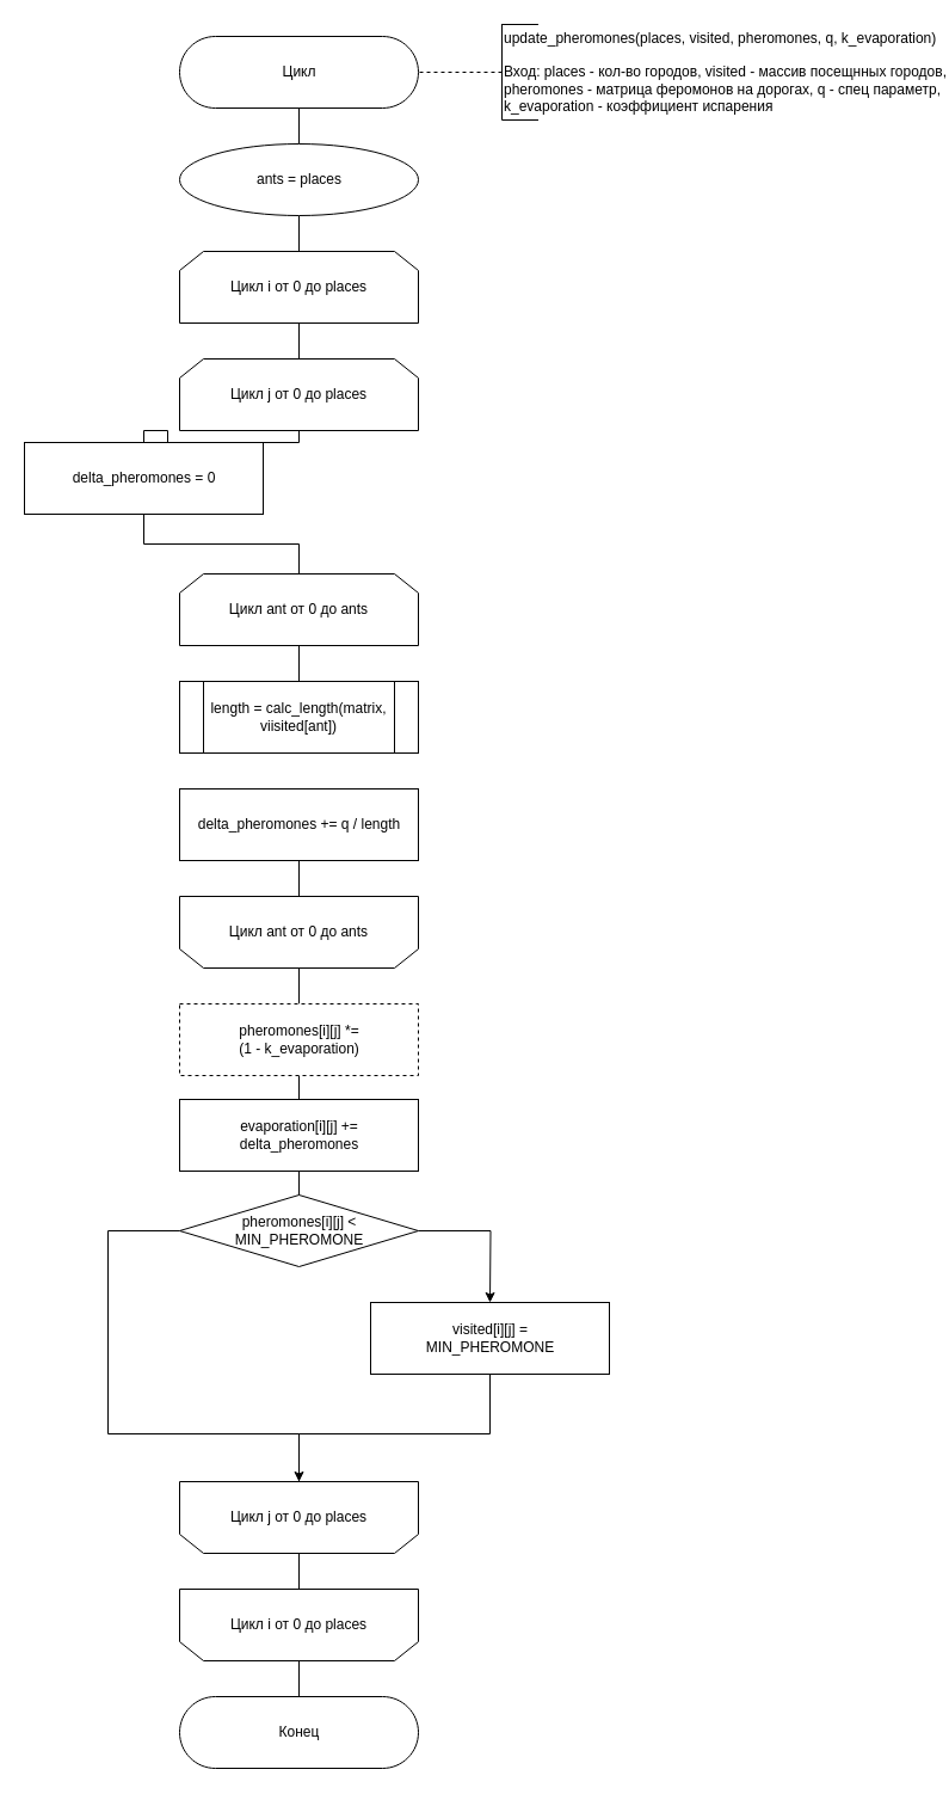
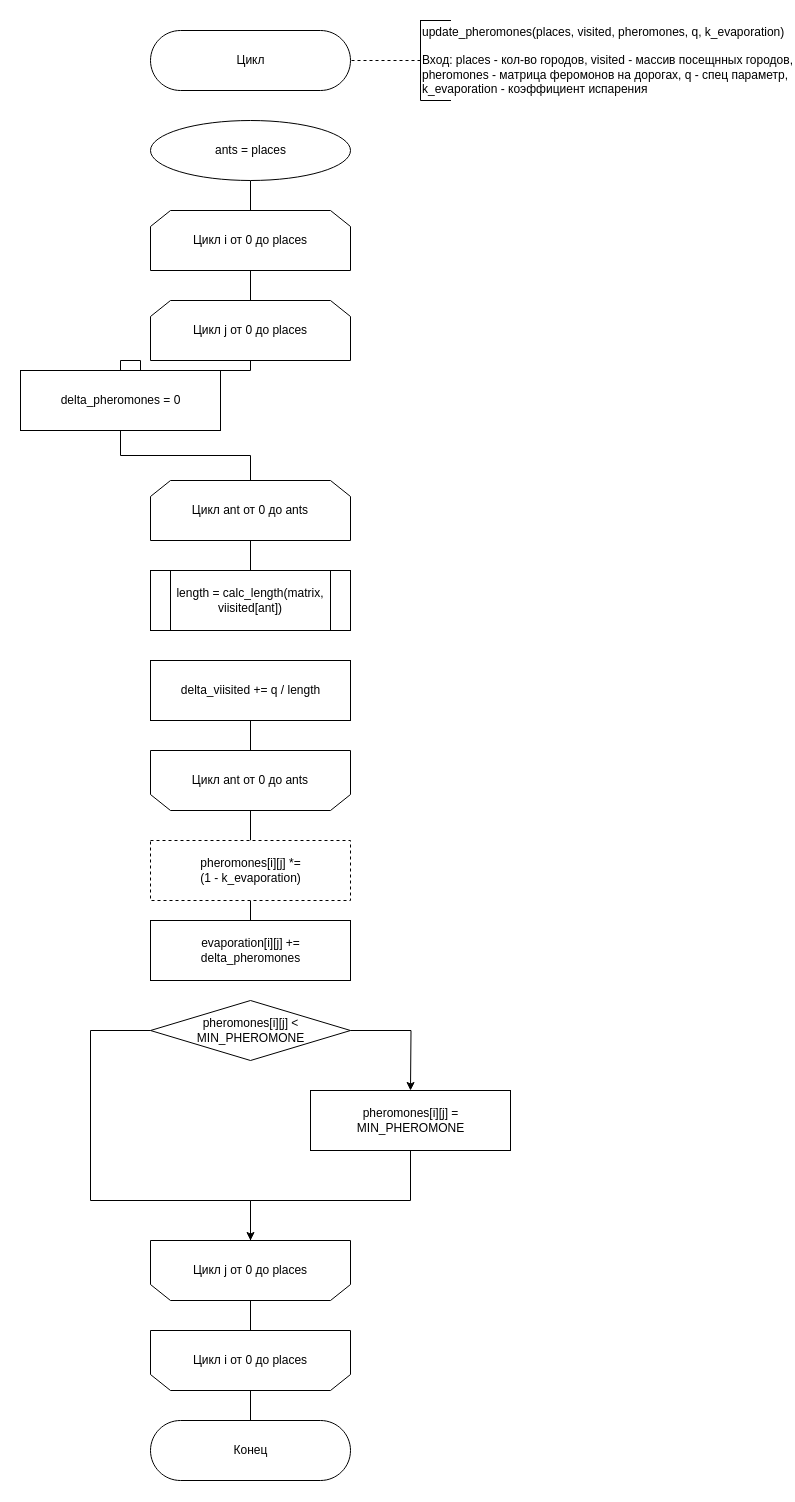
  <mxCell id="0" />
  <mxCell id="1" parent="0" />
- <mxCell id="2" style="edgeStyle=none;html=1;exitX=0.5;exitY=0.5;exitDx=0;exitDy=30;exitPerimeter=0;entryX=0.5;entryY=0;entryDx=0;entryDy=0;endArrow=none;endFill=0;" parent="1" source="3" target="7" edge="1"><mxGeometry relative="1" as="geometry" /></mxCell>
  <mxCell id="3" value="Цикл" style="html=1;dashed=0;whitespace=wrap;shape=mxgraph.dfd.start" parent="1" vertex="1"><mxGeometry x="150" y="30" width="200" height="60" as="geometry" /></mxCell>
  <mxCell id="4" value="" style="edgeStyle=orthogonalEdgeStyle;rounded=0;orthogonalLoop=1;jettySize=auto;html=1;endArrow=none;endFill=0;dashed=1;" parent="1" source="5" target="3" edge="1"><mxGeometry relative="1" as="geometry" /></mxCell>
  <mxCell id="5" value="update_pheromones(places, visited, pheromones, q, k_evaporation)&lt;br&gt;&lt;br&gt;Вход: places - кол-во городов, visited - массив посещнных городов,&lt;br&gt;pheromones - матрица феромонов на дорогах, q - спец параметр,&lt;br&gt;k_evaporation - коэффициент испарения" style="html=1;dashed=0;whitespace=wrap;shape=partialRectangle;right=0;align=left;" parent="1" vertex="1"><mxGeometry x="420" y="20" width="30" height="80" as="geometry" /></mxCell>
  <mxCell id="6" style="edgeStyle=none;html=1;exitX=0.5;exitY=1;exitDx=0;exitDy=0;entryX=0.5;entryY=0;entryDx=0;entryDy=0;endArrow=none;endFill=0;" parent="1" source="7" target="9" edge="1"><mxGeometry relative="1" as="geometry" /></mxCell>
  <mxCell id="7" value="ants = places" style="ellipse;html=1;dashed=0;whitespace=wrap;" parent="1" vertex="1"><mxGeometry x="150" y="120" width="200" height="60" as="geometry" /></mxCell>
  <mxCell id="8" style="edgeStyle=orthogonalEdgeStyle;html=1;exitX=0.5;exitY=1;exitDx=0;exitDy=0;entryX=0.5;entryY=0;entryDx=0;entryDy=0;rounded=0;endArrow=none;endFill=0;" parent="1" source="9" target="22" edge="1"><mxGeometry relative="1" as="geometry" /></mxCell>
  <mxCell id="9" value="Цикл i от 0 до places" style="shape=loopLimit;whiteSpace=wrap;html=1;direction=east" parent="1" vertex="1"><mxGeometry x="150" y="210" width="200" height="60" as="geometry" /></mxCell>
  <mxCell id="10" style="edgeStyle=orthogonalEdgeStyle;rounded=0;orthogonalLoop=1;jettySize=auto;html=1;exitX=1;exitY=0.5;exitDx=0;exitDy=0;endArrow=classic;endFill=1;" parent="1" source="12" edge="1"><mxGeometry relative="1" as="geometry"><mxPoint x="410" y="1090" as="targetPoint" /></mxGeometry></mxCell>
  <mxCell id="11" value="" style="edgeStyle=orthogonalEdgeStyle;rounded=0;html=1;endArrow=none;endFill=0;" parent="1" source="34" target="32" edge="1"><mxGeometry relative="1" as="geometry" /></mxCell>
  <mxCell id="12" value="pheromones[i][j] &amp;lt;&lt;br&gt;MIN_PHEROMONE" style="shape=rhombus;html=1;dashed=0;whitespace=wrap;perimeter=rhombusPerimeter;" parent="1" vertex="1"><mxGeometry x="150" y="1000" width="200" height="60" as="geometry" /></mxCell>
- <mxCell id="13" value="visited[i][j] =&lt;br&gt;MIN_PHEROMONE" style="html=1;dashed=0;whitespace=wrap;" parent="1" vertex="1"><mxGeometry x="310" y="1090" width="200" height="60" as="geometry" /></mxCell>
+ <mxCell id="13" value="pheromones[i][j] =&lt;br&gt;MIN_PHEROMONE" style="html=1;dashed=0;whitespace=wrap;" parent="1" vertex="1"><mxGeometry x="310" y="1090" width="200" height="60" as="geometry" /></mxCell>
  <mxCell id="14" style="edgeStyle=orthogonalEdgeStyle;rounded=0;html=1;exitX=0.5;exitY=1;exitDx=0;exitDy=0;entryX=0.5;entryY=1;entryDx=0;entryDy=0;endArrow=classic;endFill=1;" parent="1" source="13" target="17" edge="1"><mxGeometry relative="1" as="geometry"><Array as="points"><mxPoint x="410" y="1200" /><mxPoint x="250" y="1200" /></Array><mxPoint x="410" y="1240" as="sourcePoint" /></mxGeometry></mxCell>
  <mxCell id="15" style="edgeStyle=orthogonalEdgeStyle;rounded=0;html=1;exitX=0;exitY=0.5;exitDx=0;exitDy=0;endArrow=none;endFill=0;" parent="1" source="12" edge="1"><mxGeometry relative="1" as="geometry"><mxPoint x="250" y="1270" as="targetPoint" /><Array as="points"><mxPoint x="90" y="1030" /><mxPoint x="90" y="1200" /><mxPoint x="250" y="1200" /></Array><mxPoint x="90" y="1150" as="sourcePoint" /></mxGeometry></mxCell>
  <mxCell id="16" style="edgeStyle=orthogonalEdgeStyle;rounded=0;html=1;exitX=0.5;exitY=0;exitDx=0;exitDy=0;entryX=0.5;entryY=1;entryDx=0;entryDy=0;endArrow=none;endFill=0;" parent="1" source="17" target="20" edge="1"><mxGeometry relative="1" as="geometry" /></mxCell>
  <mxCell id="17" value="Цикл j от 0 до places" style="shape=loopLimit;whiteSpace=wrap;html=1;strokeWidth=1;direction=west;" parent="1" vertex="1"><mxGeometry x="150" y="1240" width="200" height="60" as="geometry" /></mxCell>
  <mxCell id="18" value="Конец" style="html=1;dashed=0;whitespace=wrap;shape=mxgraph.dfd.start" parent="1" vertex="1"><mxGeometry x="150" y="1420" width="200" height="60" as="geometry" /></mxCell>
  <mxCell id="19" style="edgeStyle=orthogonalEdgeStyle;rounded=0;html=1;exitX=0.5;exitY=0;exitDx=0;exitDy=0;entryX=0.5;entryY=0.5;entryDx=0;entryDy=-30;entryPerimeter=0;endArrow=none;endFill=0;" parent="1" source="20" target="18" edge="1"><mxGeometry relative="1" as="geometry" /></mxCell>
  <mxCell id="20" value="Цикл i от 0 до places" style="shape=loopLimit;whiteSpace=wrap;html=1;strokeWidth=1;direction=west;" parent="1" vertex="1"><mxGeometry x="150" y="1330" width="200" height="60" as="geometry" /></mxCell>
  <mxCell id="21" style="edgeStyle=orthogonalEdgeStyle;rounded=0;html=1;exitX=0.5;exitY=1;exitDx=0;exitDy=0;entryX=0.5;entryY=0;entryDx=0;entryDy=0;endArrow=none;endFill=0;" parent="1" source="22" target="24" edge="1"><mxGeometry relative="1" as="geometry" /></mxCell>
  <mxCell id="22" value="Цикл j от 0 до places" style="shape=loopLimit;whiteSpace=wrap;html=1;direction=east" parent="1" vertex="1"><mxGeometry x="150" y="300" width="200" height="60" as="geometry" /></mxCell>
  <mxCell id="23" style="edgeStyle=orthogonalEdgeStyle;rounded=0;html=1;exitX=0.5;exitY=1;exitDx=0;exitDy=0;entryX=0.5;entryY=0;entryDx=0;entryDy=0;endArrow=none;endFill=0;" parent="1" source="24" target="26" edge="1"><mxGeometry relative="1" as="geometry" /></mxCell>
  <mxCell id="24" value="delta_pheromones = 0" style="html=1;dashed=0;whitespace=wrap;" parent="1" vertex="1"><mxGeometry x="20" y="370" width="200" height="60" as="geometry" /></mxCell>
  <mxCell id="25" style="edgeStyle=orthogonalEdgeStyle;rounded=0;html=1;exitX=0.5;exitY=1;exitDx=0;exitDy=0;entryX=0.5;entryY=0;entryDx=0;entryDy=0;endArrow=none;endFill=0;" parent="1" source="26" target="27" edge="1"><mxGeometry relative="1" as="geometry" /></mxCell>
  <mxCell id="26" value="Цикл ant от 0 до ants" style="shape=loopLimit;whiteSpace=wrap;html=1;direction=east" parent="1" vertex="1"><mxGeometry x="150" y="480" width="200" height="60" as="geometry" /></mxCell>
  <mxCell id="27" value="length = calc_length(matrix, viisited[ant])" style="shape=process;whiteSpace=wrap;html=1;backgroundOutline=1;" parent="1" vertex="1"><mxGeometry x="150" y="570" width="200" height="60" as="geometry" /></mxCell>
  <mxCell id="28" style="edgeStyle=orthogonalEdgeStyle;rounded=0;html=1;exitX=0.5;exitY=1;exitDx=0;exitDy=0;entryX=0.5;entryY=1;entryDx=0;entryDy=0;endArrow=none;endFill=0;" parent="1" source="29" target="31" edge="1"><mxGeometry relative="1" as="geometry" /></mxCell>
- <mxCell id="29" value="delta_pheromones += q / length" style="html=1;dashed=0;whitespace=wrap;" parent="1" vertex="1"><mxGeometry x="150" y="660" width="200" height="60" as="geometry" /></mxCell>
+ <mxCell id="29" value="delta_viisited += q / length" style="html=1;dashed=0;whitespace=wrap;" parent="1" vertex="1"><mxGeometry x="150" y="660" width="200" height="60" as="geometry" /></mxCell>
  <mxCell id="30" style="edgeStyle=orthogonalEdgeStyle;rounded=0;html=1;exitX=0.5;exitY=0;exitDx=0;exitDy=0;entryX=0.5;entryY=0;entryDx=0;entryDy=0;endArrow=none;endFill=0;" parent="1" source="31" target="32" edge="1"><mxGeometry relative="1" as="geometry" /></mxCell>
  <mxCell id="31" value="Цикл ant от 0 до ants" style="shape=loopLimit;whiteSpace=wrap;html=1;strokeWidth=1;direction=west;" parent="1" vertex="1"><mxGeometry x="150" y="750" width="200" height="60" as="geometry" /></mxCell>
  <mxCell id="32" value="pheromones[i][j] *=&lt;br&gt;(1 -&amp;nbsp;&lt;span style=&quot;text-align: left&quot;&gt;k_evaporation)&lt;/span&gt;&lt;span style=&quot;text-align: left&quot;&gt;&lt;br&gt;&lt;/span&gt;" style="html=1;dashed=1;whitespace=wrap;" parent="1" vertex="1"><mxGeometry x="150" y="840" width="200" height="60" as="geometry" /></mxCell>
- <mxCell id="33" value="" style="edgeStyle=orthogonalEdgeStyle;rounded=0;html=1;endArrow=none;endFill=0;" edge="1" parent="1" source="12" target="34"><mxGeometry relative="1" as="geometry"><mxPoint x="250" y="1000" as="sourcePoint" /><mxPoint x="250" y="900" as="targetPoint" /></mxGeometry></mxCell>
  <mxCell id="34" value="evaporation[i][j] += &lt;br&gt;delta_pheromones&lt;span style=&quot;text-align: left&quot;&gt;&lt;br&gt;&lt;/span&gt;" style="html=1;dashed=0;whitespace=wrap;" vertex="1" parent="1"><mxGeometry x="150" y="920" width="200" height="60" as="geometry" /></mxCell>
